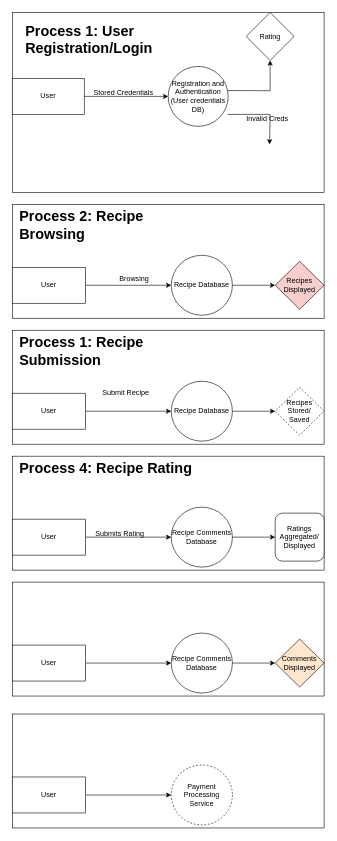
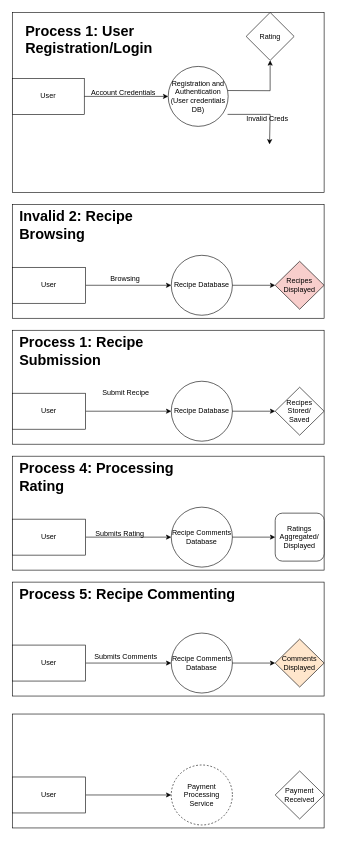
  <mxCell id="0" />
  <mxCell id="1" parent="0" />
  <mxCell id="2" value="" style="group;strokeColor=default;" parent="1" vertex="1" connectable="0"><mxGeometry x="20" y="20" width="520" height="300" as="geometry" /></mxCell>
  <mxCell id="3" value="" style="group" parent="2" vertex="1" connectable="0"><mxGeometry width="520" height="220" as="geometry" /></mxCell>
  <mxCell id="4" value="&lt;h1 style=&quot;margin-top: 0px;&quot;&gt;Process 1: User Registration/Login&lt;/h1&gt;" style="text;html=1;whiteSpace=wrap;overflow=hidden;rounded=0;movable=1;resizable=1;rotatable=1;deletable=1;editable=1;locked=0;connectable=1;" parent="3" vertex="1"><mxGeometry x="20" y="10" width="220" height="120" as="geometry" /></mxCell>
  <mxCell id="5" style="edgeStyle=orthogonalEdgeStyle;rounded=0;orthogonalLoop=1;jettySize=auto;html=1;exitX=1;exitY=0.5;exitDx=0;exitDy=0;entryX=0;entryY=0.5;entryDx=0;entryDy=0;movable=1;resizable=1;rotatable=1;deletable=1;editable=1;locked=0;connectable=1;" parent="3" source="6" target="9" edge="1"><mxGeometry relative="1" as="geometry" /></mxCell>
  <mxCell id="6" value="User" style="rounded=0;whiteSpace=wrap;html=1;movable=1;resizable=1;rotatable=1;deletable=1;editable=1;locked=0;connectable=1;" parent="3" vertex="1"><mxGeometry y="110" width="120" height="60" as="geometry" /></mxCell>
  <mxCell id="7" style="edgeStyle=orthogonalEdgeStyle;rounded=0;orthogonalLoop=1;jettySize=auto;html=1;exitX=1;exitY=0.5;exitDx=0;exitDy=0;entryX=0.5;entryY=1;entryDx=0;entryDy=0;entryPerimeter=0;movable=1;resizable=1;rotatable=1;deletable=1;editable=1;locked=0;connectable=1;" parent="3" target="12" edge="1"><mxGeometry relative="1" as="geometry"><mxPoint x="425" y="80" as="targetPoint" /><mxPoint x="305" y="130" as="sourcePoint" /></mxGeometry></mxCell>
  <mxCell id="8" style="edgeStyle=orthogonalEdgeStyle;rounded=0;orthogonalLoop=1;jettySize=auto;html=1;exitX=1;exitY=0.5;exitDx=0;exitDy=0;movable=1;resizable=1;rotatable=1;deletable=1;editable=1;locked=0;connectable=1;" parent="3" edge="1"><mxGeometry relative="1" as="geometry"><mxPoint x="429" y="220" as="targetPoint" /><mxPoint x="359" y="170" as="sourcePoint" /><Array as="points"><mxPoint x="430" y="170" /></Array></mxGeometry></mxCell>
  <mxCell id="9" value="Registration and Authentication (User credentials DB)" style="ellipse;whiteSpace=wrap;html=1;aspect=fixed;movable=1;resizable=1;rotatable=1;deletable=1;editable=1;locked=0;connectable=1;" parent="3" vertex="1"><mxGeometry x="260" y="90" width="100" height="100" as="geometry" /></mxCell>
- <mxCell id="10" value="Stored Credentials" style="text;html=1;align=center;verticalAlign=middle;resizable=1;points=[];autosize=1;movable=1;rotatable=1;deletable=1;editable=1;locked=0;connectable=1;" parent="3" vertex="1"><mxGeometry x="120" y="120" width="130" height="30" as="geometry" /></mxCell>
+ <mxCell id="10" value="Account Credentials" style="text;html=1;align=center;verticalAlign=middle;resizable=1;points=[];autosize=1;movable=1;rotatable=1;deletable=1;editable=1;locked=0;connectable=1;" parent="3" vertex="1"><mxGeometry x="120" y="120" width="130" height="30" as="geometry" /></mxCell>
  <mxCell id="11" value="Invalid Creds" style="text;html=1;align=center;verticalAlign=middle;resizable=1;points=[];autosize=1;movable=1;rotatable=1;deletable=1;editable=1;locked=0;connectable=1;" parent="3" vertex="1"><mxGeometry x="380" y="163" width="90" height="30" as="geometry" /></mxCell>
  <mxCell id="12" value="Rating" style="rhombus;whiteSpace=wrap;html=1;movable=1;resizable=1;rotatable=1;deletable=1;editable=1;locked=0;connectable=1;" parent="3" vertex="1"><mxGeometry x="390" width="80" height="80" as="geometry" /></mxCell>
  <mxCell id="13" value="" style="group" parent="1" vertex="1" connectable="0"><mxGeometry x="20" y="340" width="520" height="190" as="geometry" /></mxCell>
  <mxCell id="14" value="Recipe Database" style="ellipse;whiteSpace=wrap;html=1;rounded=0;container=0;" parent="13" vertex="1"><mxGeometry x="265.098" y="85" width="101.961" height="100" as="geometry" /></mxCell>
  <mxCell id="15" value="" style="group;strokeColor=default;container=0;" parent="13" vertex="1" connectable="0"><mxGeometry width="520" height="190" as="geometry" /></mxCell>
  <mxCell id="16" value="" style="edgeStyle=orthogonalEdgeStyle;rounded=0;orthogonalLoop=1;jettySize=auto;html=1;" parent="13" source="19" target="14" edge="1"><mxGeometry relative="1" as="geometry" /></mxCell>
  <mxCell id="17" value="" style="edgeStyle=orthogonalEdgeStyle;rounded=0;orthogonalLoop=1;jettySize=auto;html=1;" parent="13" source="14" target="21" edge="1"><mxGeometry relative="1" as="geometry" /></mxCell>
- <mxCell id="18" value="&lt;h1 style=&quot;margin-top: 0px;&quot;&gt;Process 2: Recipe Browsing&lt;/h1&gt;" style="text;html=1;whiteSpace=wrap;overflow=hidden;rounded=0;container=0;" parent="13" vertex="1"><mxGeometry x="10.196" width="305.882" height="70" as="geometry" /></mxCell>
+ <mxCell id="18" value="&lt;h1 style=&quot;margin-top: 0px;&quot;&gt;Invalid 2: Recipe Browsing&lt;/h1&gt;" style="text;html=1;whiteSpace=wrap;overflow=hidden;rounded=0;container=0;" parent="13" vertex="1"><mxGeometry x="10.196" width="305.882" height="70" as="geometry" /></mxCell>
  <mxCell id="19" value="User" style="rounded=0;whiteSpace=wrap;html=1;container=0;" parent="13" vertex="1"><mxGeometry y="105" width="122.353" height="60" as="geometry" /></mxCell>
- <mxCell id="20" value="Browsing" style="text;html=1;align=center;verticalAlign=middle;resizable=0;points=[];autosize=1;strokeColor=none;fillColor=none;container=0;" parent="13" vertex="1"><mxGeometry x="167.941" y="110" width="70" height="30" as="geometry" /></mxCell>
+ <mxCell id="20" value="Browsing" style="text;html=1;align=center;verticalAlign=middle;resizable=0;points=[];autosize=1;strokeColor=none;fillColor=none;container=0;" parent="13" vertex="1"><mxGeometry x="152.941" y="110" width="70" height="30" as="geometry" /></mxCell>
  <mxCell id="21" value="Recipes&lt;div&gt;Displayed&lt;/div&gt;" style="rhombus;whiteSpace=wrap;html=1;rounded=0;container=0;fillColor=#f8cecc;" parent="13" vertex="1"><mxGeometry x="438.431" y="95" width="81.569" height="80" as="geometry" /></mxCell>
  <mxCell id="22" value="" style="group" parent="1" vertex="1" connectable="0"><mxGeometry x="20" y="550" width="520" height="190" as="geometry" /></mxCell>
  <mxCell id="23" value="Recipe Database" style="ellipse;whiteSpace=wrap;html=1;rounded=0;container=0;" parent="22" vertex="1"><mxGeometry x="265.098" y="85" width="101.961" height="100" as="geometry" /></mxCell>
  <mxCell id="24" value="" style="group;strokeColor=default;container=0;" parent="22" vertex="1" connectable="0"><mxGeometry width="520" height="190" as="geometry" /></mxCell>
  <mxCell id="25" value="" style="edgeStyle=orthogonalEdgeStyle;rounded=0;orthogonalLoop=1;jettySize=auto;html=1;" parent="22" source="28" target="23" edge="1"><mxGeometry relative="1" as="geometry" /></mxCell>
  <mxCell id="26" value="" style="edgeStyle=orthogonalEdgeStyle;rounded=0;orthogonalLoop=1;jettySize=auto;html=1;" parent="22" source="23" target="30" edge="1"><mxGeometry relative="1" as="geometry" /></mxCell>
  <mxCell id="27" value="&lt;h1 style=&quot;margin-top: 0px;&quot;&gt;Process 1: Recipe Submission&lt;/h1&gt;" style="text;html=1;whiteSpace=wrap;overflow=hidden;rounded=0;container=0;" parent="22" vertex="1"><mxGeometry x="10.196" width="305.882" height="70" as="geometry" /></mxCell>
  <mxCell id="28" value="User" style="rounded=0;whiteSpace=wrap;html=1;container=0;" parent="22" vertex="1"><mxGeometry y="105" width="122.353" height="60" as="geometry" /></mxCell>
  <mxCell id="29" value="Submit Recipe" style="text;html=1;align=center;verticalAlign=middle;resizable=0;points=[];autosize=1;strokeColor=none;fillColor=none;container=0;" parent="22" vertex="1"><mxGeometry x="138.941" y="90" width="100" height="30" as="geometry" /></mxCell>
- <mxCell id="30" value="Recipes&lt;div&gt;Stored/&lt;/div&gt;&lt;div&gt;Saved&lt;/div&gt;" style="rhombus;whiteSpace=wrap;html=1;rounded=0;container=0;dashed=1;" parent="22" vertex="1"><mxGeometry x="438.431" y="95" width="81.569" height="80" as="geometry" /></mxCell>
+ <mxCell id="30" value="Recipes&lt;div&gt;Stored/&lt;/div&gt;&lt;div&gt;Saved&lt;/div&gt;" style="rhombus;whiteSpace=wrap;html=1;rounded=0;container=0;" parent="22" vertex="1"><mxGeometry x="438.431" y="95" width="81.569" height="80" as="geometry" /></mxCell>
  <mxCell id="31" value="" style="group" parent="1" vertex="1" connectable="0"><mxGeometry x="20" y="760" width="520" height="190" as="geometry" /></mxCell>
  <mxCell id="32" value="Recipe Comments&lt;div&gt;Database&lt;/div&gt;" style="ellipse;whiteSpace=wrap;html=1;rounded=0;container=0;" parent="31" vertex="1"><mxGeometry x="265.098" y="85" width="101.961" height="100" as="geometry" /></mxCell>
  <mxCell id="33" value="" style="group;strokeColor=default;container=0;" parent="31" vertex="1" connectable="0"><mxGeometry width="520" height="190" as="geometry" /></mxCell>
  <mxCell id="34" value="" style="edgeStyle=orthogonalEdgeStyle;rounded=0;orthogonalLoop=1;jettySize=auto;html=1;" parent="31" source="37" target="32" edge="1"><mxGeometry relative="1" as="geometry" /></mxCell>
  <mxCell id="35" value="" style="edgeStyle=orthogonalEdgeStyle;rounded=0;orthogonalLoop=1;jettySize=auto;html=1;" parent="31" source="32" target="39" edge="1"><mxGeometry relative="1" as="geometry" /></mxCell>
- <mxCell id="36" value="&lt;h1 style=&quot;margin-top: 0px;&quot;&gt;Process 4: Recipe Rating&lt;/h1&gt;" style="text;html=1;whiteSpace=wrap;overflow=hidden;rounded=0;container=0;" parent="31" vertex="1"><mxGeometry x="10.196" width="305.882" height="70" as="geometry" /></mxCell>
+ <mxCell id="36" value="&lt;h1 style=&quot;margin-top: 0px;&quot;&gt;Process 4: Processing Rating&lt;/h1&gt;" style="text;html=1;whiteSpace=wrap;overflow=hidden;rounded=0;container=0;" parent="31" vertex="1"><mxGeometry x="10.196" width="305.882" height="70" as="geometry" /></mxCell>
  <mxCell id="37" value="User" style="rounded=0;whiteSpace=wrap;html=1;container=0;" parent="31" vertex="1"><mxGeometry y="105" width="122.353" height="60" as="geometry" /></mxCell>
  <mxCell id="38" value="Submits Rating" style="text;html=1;align=center;verticalAlign=middle;resizable=0;points=[];autosize=1;strokeColor=none;fillColor=none;container=0;" parent="31" vertex="1"><mxGeometry x="128.941" y="115" width="100" height="30" as="geometry" /></mxCell>
  <mxCell id="39" value="Ratings&lt;div&gt;Aggregated/&lt;/div&gt;&lt;div&gt;Displayed&lt;/div&gt;" style="whiteSpace=wrap;html=1;container=0;rounded=1;" parent="31" vertex="1"><mxGeometry x="438.431" y="95" width="81.569" height="80" as="geometry" /></mxCell>
  <mxCell id="40" value="" style="group" parent="1" vertex="1" connectable="0"><mxGeometry x="20" y="970" width="520" height="190" as="geometry" /></mxCell>
  <mxCell id="41" value="Recipe Comments&lt;div&gt;Database&lt;/div&gt;" style="ellipse;whiteSpace=wrap;html=1;rounded=0;container=0;" parent="40" vertex="1"><mxGeometry x="265.098" y="85" width="101.961" height="100" as="geometry" /></mxCell>
  <mxCell id="42" value="" style="group;strokeColor=default;container=0;" parent="40" vertex="1" connectable="0"><mxGeometry width="520" height="190" as="geometry" /></mxCell>
  <mxCell id="43" value="" style="edgeStyle=orthogonalEdgeStyle;rounded=0;orthogonalLoop=1;jettySize=auto;html=1;" parent="40" source="46" target="41" edge="1"><mxGeometry relative="1" as="geometry" /></mxCell>
  <mxCell id="44" value="" style="edgeStyle=orthogonalEdgeStyle;rounded=0;orthogonalLoop=1;jettySize=auto;html=1;" parent="40" source="41" target="48" edge="1"><mxGeometry relative="1" as="geometry" /></mxCell>
+ <mxCell id="45" value="&lt;h1 style=&quot;margin-top: 0px;&quot;&gt;Process 5: Recipe Commenting&lt;/h1&gt;" style="text;html=1;whiteSpace=wrap;overflow=hidden;rounded=0;container=0;" parent="40" vertex="1"><mxGeometry x="10.2" width="409.8" height="70" as="geometry" /></mxCell>
  <mxCell id="46" value="User" style="rounded=0;whiteSpace=wrap;html=1;container=0;" parent="40" vertex="1"><mxGeometry y="105" width="122.353" height="60" as="geometry" /></mxCell>
+ <mxCell id="47" value="Submits Comments" style="text;html=1;align=center;verticalAlign=middle;resizable=0;points=[];autosize=1;strokeColor=none;fillColor=none;container=0;" parent="40" vertex="1"><mxGeometry x="123.941" y="110" width="130" height="30" as="geometry" /></mxCell>
  <mxCell id="48" value="Comments&lt;div&gt;Displayed&lt;/div&gt;" style="rhombus;whiteSpace=wrap;html=1;rounded=0;container=0;fillColor=#ffe6cc;" parent="40" vertex="1"><mxGeometry x="438.431" y="95" width="81.569" height="80" as="geometry" /></mxCell>
  <mxCell id="49" value="" style="group" parent="1" vertex="1" connectable="0"><mxGeometry x="20" y="1190" width="520" height="190" as="geometry" /></mxCell>
  <mxCell id="50" value="Payment Processing Service" style="ellipse;whiteSpace=wrap;html=1;rounded=0;container=0;dashed=1;" parent="49" vertex="1"><mxGeometry x="265.098" y="85" width="101.961" height="100" as="geometry" /></mxCell>
  <mxCell id="51" value="" style="group;strokeColor=default;container=0;" parent="49" vertex="1" connectable="0"><mxGeometry width="520" height="190" as="geometry" /></mxCell>
  <mxCell id="52" value="" style="edgeStyle=orthogonalEdgeStyle;rounded=0;orthogonalLoop=1;jettySize=auto;html=1;" parent="49" source="53" target="50" edge="1"><mxGeometry relative="1" as="geometry" /></mxCell>
  <mxCell id="53" value="User" style="rounded=0;whiteSpace=wrap;html=1;container=0;" parent="49" vertex="1"><mxGeometry y="105" width="122.353" height="60" as="geometry" /></mxCell>
+ <mxCell id="54" value="Payment&lt;div&gt;Received&lt;/div&gt;" style="rhombus;whiteSpace=wrap;html=1;rounded=0;container=0;" parent="49" vertex="1"><mxGeometry x="438.431" y="95" width="81.569" height="80" as="geometry" /></mxCell>
